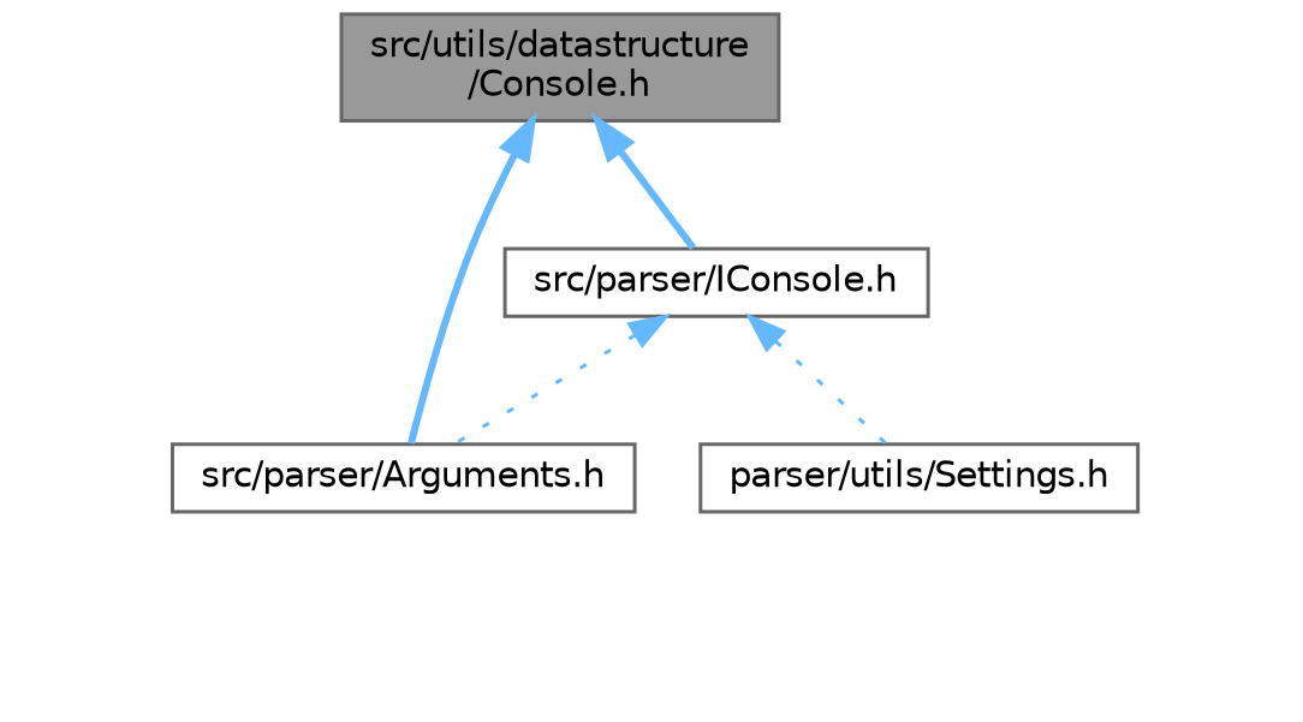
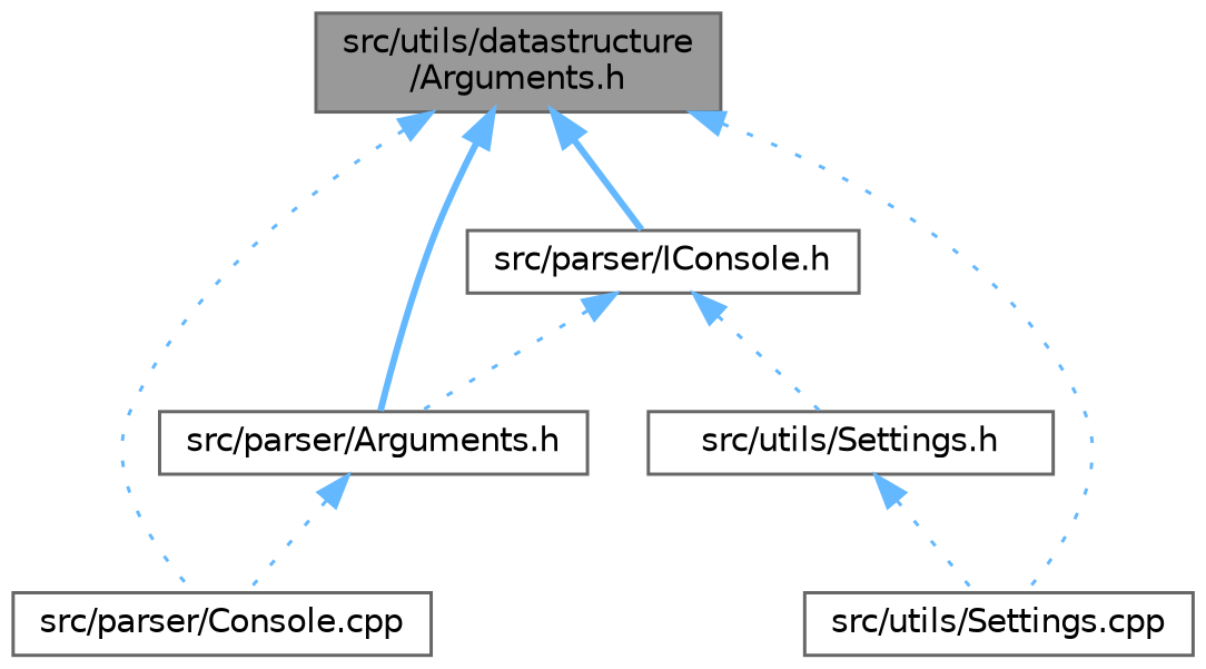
  digraph {
    node [color=grey40 fillcolor=white fontname=Helvetica fontsize=10 shape=box style=filled]
    edge [color=steelblue1 dir=back fontname=Helvetica fontsize=10 labelfontname=Helvetica labelfontsize=10 style=dotted]
-   n1 [color=gray40 fillcolor=grey60 fontcolor=black height=0.2 label="src/utils/datastructure\l/Console.h" width=0.4]
+   n1 [color=gray40 fillcolor=grey60 fontcolor=black height=0.2 label="src/utils/datastructure\l/Arguments.h" width=0.4]
+   n2 [height=0.2 label="src/parser/Console.cpp" width=0.4]
    n3 [height=0.2 label="src/parser/Arguments.h" width=0.4]
    n4 [height=0.2 label="src/parser/IConsole.h" width=0.4]
-   n6 [height=0.2 label="parser/utils/Settings.h" width=0.4]
+   n5 [height=0.2 label="src/utils/Settings.cpp" width=0.4]
+   n6 [height=0.2 label="src/utils/Settings.h" width=0.4]
+   n1 -> n2
    n1 -> n3 [style=bold]
    n1 -> n4 [style=bold]
+   n1 -> n5
+   n3 -> n2
    n4 -> n3
    n4 -> n6
+   n6 -> n5
  }
